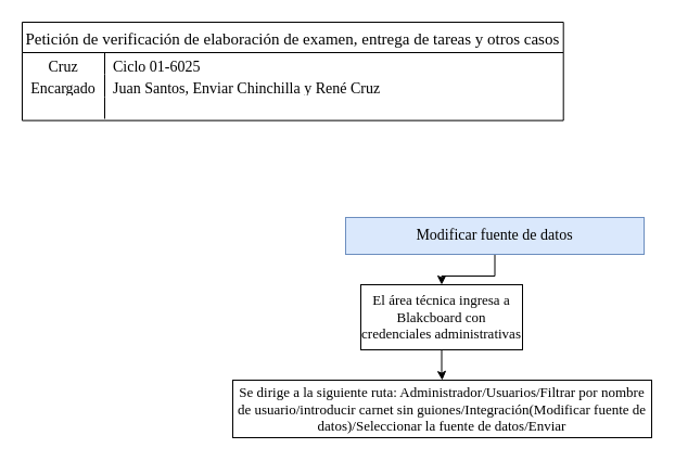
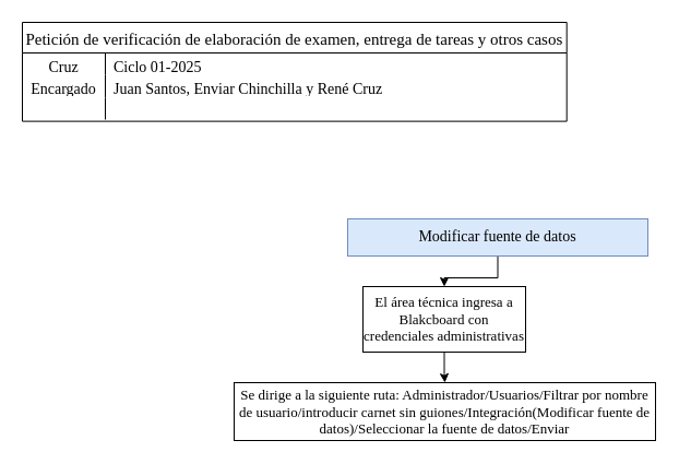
  <mxCell id="0" />
  <mxCell id="1" parent="0" />
  <mxCell id="2" value="Petición de verificación de elaboración de examen, entrega de tareas y otros casos" style="shape=table;startSize=28;container=1;collapsible=0;childLayout=tableLayout;fixedRows=1;rowLines=0;fontStyle=0;strokeColor=default;fontSize=15;fontFamily=Times New Roman;" vertex="1" parent="1"><mxGeometry x="20" y="20" width="498.697" height="90.612" as="geometry" /></mxCell>
  <mxCell id="3" value="" style="shape=tableRow;horizontal=0;startSize=0;swimlaneHead=0;swimlaneBody=0;top=0;left=0;bottom=0;right=0;collapsible=0;dropTarget=0;fillColor=none;points=[[0,0.5],[1,0.5]];portConstraint=eastwest;strokeColor=inherit;fontSize=16;fontFamily=Times New Roman;" vertex="1" parent="2"><mxGeometry y="28" width="498.697" height="20" as="geometry" /></mxCell>
  <mxCell id="4" value="&lt;font style=&quot;font-size: 14px;&quot;&gt;Cruz&lt;/font&gt;&lt;div&gt;&lt;br&gt;&lt;/div&gt;" style="shape=partialRectangle;html=1;whiteSpace=wrap;connectable=0;fillColor=none;top=0;left=0;bottom=0;right=0;overflow=hidden;pointerEvents=1;strokeColor=inherit;fontSize=16;fontFamily=Times New Roman;" vertex="1" parent="3"><mxGeometry width="76" height="20" as="geometry"><mxRectangle width="76" height="20" as="alternateBounds" /></mxGeometry></mxCell>
- <mxCell id="5" value="&lt;font style=&quot;font-size: 14px;&quot;&gt;Ciclo 01-6025&lt;/font&gt;" style="shape=partialRectangle;html=1;whiteSpace=wrap;connectable=0;fillColor=none;top=0;left=0;bottom=0;right=0;align=left;spacingLeft=6;overflow=hidden;strokeColor=inherit;fontSize=16;fontFamily=Times New Roman;" vertex="1" parent="3"><mxGeometry x="76" width="423" height="20" as="geometry"><mxRectangle width="423" height="20" as="alternateBounds" /></mxGeometry></mxCell>
+ <mxCell id="5" value="&lt;font style=&quot;font-size: 14px;&quot;&gt;Ciclo 01-2025&lt;/font&gt;" style="shape=partialRectangle;html=1;whiteSpace=wrap;connectable=0;fillColor=none;top=0;left=0;bottom=0;right=0;align=left;spacingLeft=6;overflow=hidden;strokeColor=inherit;fontSize=16;fontFamily=Times New Roman;" vertex="1" parent="3"><mxGeometry x="76" width="423" height="20" as="geometry"><mxRectangle width="423" height="20" as="alternateBounds" /></mxGeometry></mxCell>
  <mxCell id="6" value="" style="shape=tableRow;horizontal=0;startSize=0;swimlaneHead=0;swimlaneBody=0;top=0;left=0;bottom=0;right=0;collapsible=0;dropTarget=0;fillColor=none;points=[[0,0.5],[1,0.5]];portConstraint=eastwest;strokeColor=inherit;fontSize=16;fontFamily=Times New Roman;" vertex="1" parent="2"><mxGeometry y="48" width="498.697" height="21" as="geometry" /></mxCell>
  <mxCell id="7" value="&lt;font style=&quot;font-size: 14px;&quot;&gt;Encargado&lt;/font&gt;" style="shape=partialRectangle;html=1;whiteSpace=wrap;connectable=0;fillColor=none;top=0;left=0;bottom=0;right=0;overflow=hidden;strokeColor=inherit;fontSize=16;fontFamily=Times New Roman;" vertex="1" parent="6"><mxGeometry width="76" height="21" as="geometry"><mxRectangle width="76" height="21" as="alternateBounds" /></mxGeometry></mxCell>
  <mxCell id="8" value="&lt;span style=&quot;font-size: 14px;&quot;&gt;Juan Santos, Enviar Chinchilla y René Cruz&lt;/span&gt;" style="shape=partialRectangle;html=1;whiteSpace=wrap;connectable=0;fillColor=none;top=0;left=0;bottom=0;right=0;align=left;spacingLeft=6;overflow=hidden;strokeColor=inherit;fontSize=16;fontFamily=Times New Roman;" vertex="1" parent="6"><mxGeometry x="76" width="423" height="21" as="geometry"><mxRectangle width="423" height="21" as="alternateBounds" /></mxGeometry></mxCell>
  <mxCell id="9" value="" style="shape=tableRow;horizontal=0;startSize=0;swimlaneHead=0;swimlaneBody=0;top=0;left=0;bottom=0;right=0;collapsible=0;dropTarget=0;fillColor=none;points=[[0,0.5],[1,0.5]];portConstraint=eastwest;strokeColor=inherit;fontSize=16;fontFamily=Times New Roman;" vertex="1" parent="2"><mxGeometry y="69" width="498.697" height="20" as="geometry" /></mxCell>
  <mxCell id="10" value="" style="shape=partialRectangle;html=1;whiteSpace=wrap;connectable=0;fillColor=none;top=0;left=0;bottom=0;right=0;overflow=hidden;strokeColor=inherit;fontSize=16;fontFamily=Times New Roman;" vertex="1" parent="9"><mxGeometry width="76" height="20" as="geometry"><mxRectangle width="76" height="20" as="alternateBounds" /></mxGeometry></mxCell>
  <mxCell id="11" value="" style="shape=partialRectangle;html=1;whiteSpace=wrap;connectable=0;fillColor=none;top=0;left=0;bottom=0;right=0;align=left;spacingLeft=6;overflow=hidden;strokeColor=inherit;fontSize=16;fontFamily=Times New Roman;" vertex="1" parent="9"><mxGeometry x="76" width="423" height="20" as="geometry"><mxRectangle width="423" height="20" as="alternateBounds" /></mxGeometry></mxCell>
  <mxCell id="12" value="" style="edgeStyle=orthogonalEdgeStyle;rounded=0;orthogonalLoop=1;jettySize=auto;html=1;" edge="1" parent="1" source="13" target="15"><mxGeometry relative="1" as="geometry" /></mxCell>
  <mxCell id="13" value="&lt;span style=&quot;font-size: 14px;&quot;&gt;Modificar fuente de datos&lt;/span&gt;" style="rounded=0;whiteSpace=wrap;html=1;fillColor=#dae8fc;strokeColor=#6c8ebf;fontFamily=Times New Roman;fontSize=13;" vertex="1" parent="1"><mxGeometry x="318" y="200" width="275" height="34" as="geometry" /></mxCell>
  <mxCell id="14" value="" style="edgeStyle=orthogonalEdgeStyle;rounded=0;orthogonalLoop=1;jettySize=auto;html=1;" edge="1" parent="1" source="15" target="16"><mxGeometry relative="1" as="geometry" /></mxCell>
  <mxCell id="15" value="El área técnica ingresa a Blakcboard con credenciales administrativas" style="whiteSpace=wrap;html=1;fontSize=13;fontFamily=Times New Roman;rounded=0;" vertex="1" parent="1"><mxGeometry x="332" y="262" width="149" height="60" as="geometry" /></mxCell>
  <mxCell id="16" value="Se dirige a la siguiente ruta: Administrador/Usuarios/Filtrar por nombre de usuario/introducir carnet sin guiones/Integración(Modificar fuente de datos)/Seleccionar la fuente de datos/Enviar" style="whiteSpace=wrap;html=1;fontSize=13;fontFamily=Times New Roman;rounded=0;" vertex="1" parent="1"><mxGeometry x="214" y="350" width="386" height="53" as="geometry" /></mxCell>
